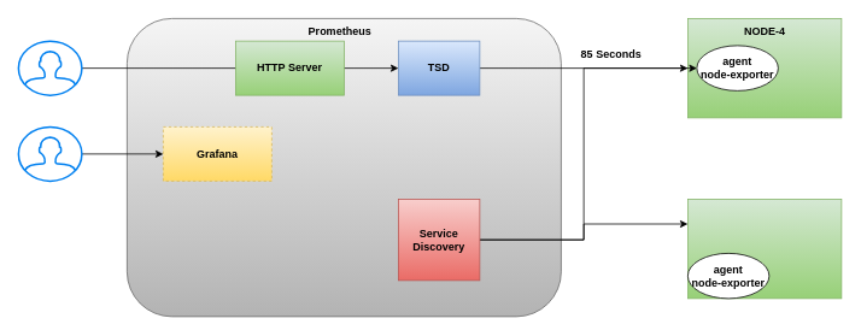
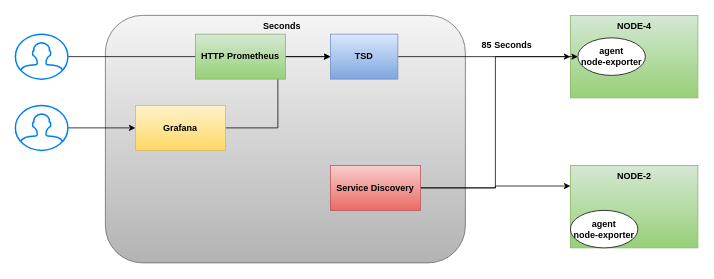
  <mxCell id="0" />
  <mxCell id="1" parent="0" />
  <mxCell id="2" value="" style="rounded=1;whiteSpace=wrap;html=1;fillColor=#f5f5f5;gradientColor=#b3b3b3;strokeColor=#666666;" parent="1" vertex="1"><mxGeometry x="140" y="20" width="480" height="330" as="geometry" /></mxCell>
  <mxCell id="3" value="" style="rounded=0;whiteSpace=wrap;html=1;fillColor=#d5e8d4;gradientColor=#97d077;strokeColor=#82b366;" parent="1" vertex="1"><mxGeometry x="760" y="20" width="170" height="110" as="geometry" /></mxCell>
  <mxCell id="4" value="&lt;b&gt;NODE-4&lt;/b&gt;" style="text;html=1;align=center;verticalAlign=middle;resizable=0;points=[];autosize=1;strokeColor=none;fillColor=none;" parent="1" vertex="1"><mxGeometry x="810" y="20" width="70" height="30" as="geometry" /></mxCell>
  <mxCell id="5" value="&lt;b&gt;agent&lt;/b&gt;&lt;div&gt;&lt;b&gt;node-exporter&lt;/b&gt;&lt;/div&gt;" style="ellipse;whiteSpace=wrap;html=1;" parent="1" vertex="1"><mxGeometry x="770" y="50" width="90" height="50" as="geometry" /></mxCell>
  <mxCell id="6" style="edgeStyle=orthogonalEdgeStyle;rounded=0;orthogonalLoop=1;jettySize=auto;html=1;entryX=0;entryY=0.5;entryDx=0;entryDy=0;" parent="1" source="7" target="5" edge="1"><mxGeometry relative="1" as="geometry" /></mxCell>
  <mxCell id="7" value="&lt;b&gt;TSD&lt;/b&gt;" style="rounded=0;whiteSpace=wrap;html=1;fillColor=#dae8fc;gradientColor=#7ea6e0;strokeColor=#6c8ebf;" parent="1" vertex="1"><mxGeometry x="440" y="45" width="90" height="60" as="geometry" /></mxCell>
  <mxCell id="8" value="&lt;b&gt;85 Seconds&lt;/b&gt;" style="text;html=1;align=center;verticalAlign=middle;resizable=0;points=[];autosize=1;strokeColor=none;fillColor=none;" parent="1" vertex="1"><mxGeometry x="630" y="45" width="90" height="30" as="geometry" /></mxCell>
- <mxCell id="9" value="&lt;b&gt;Prometheus&lt;/b&gt;" style="text;html=1;align=center;verticalAlign=middle;resizable=0;points=[];autosize=1;strokeColor=none;fillColor=none;" parent="1" vertex="1"><mxGeometry x="330" y="20" width="90" height="30" as="geometry" /></mxCell>
+ <mxCell id="9" value="&lt;b&gt;Seconds&lt;/b&gt;" style="text;html=1;align=center;verticalAlign=middle;resizable=0;points=[];autosize=1;strokeColor=none;fillColor=none;" parent="1" vertex="1"><mxGeometry x="330" y="20" width="90" height="30" as="geometry" /></mxCell>
  <mxCell id="10" style="edgeStyle=orthogonalEdgeStyle;rounded=0;orthogonalLoop=1;jettySize=auto;html=1;" parent="1" source="11" target="7" edge="1"><mxGeometry relative="1" as="geometry" /></mxCell>
  <mxCell id="11" value="" style="html=1;verticalLabelPosition=bottom;align=center;labelBackgroundColor=#ffffff;verticalAlign=top;strokeWidth=2;strokeColor=#0080F0;shadow=0;dashed=0;shape=mxgraph.ios7.icons.user;" parent="1" vertex="1"><mxGeometry x="20" y="45" width="70" height="60" as="geometry" /></mxCell>
  <mxCell id="12" style="edgeStyle=orthogonalEdgeStyle;rounded=0;orthogonalLoop=1;jettySize=auto;html=1;entryX=0;entryY=0.5;entryDx=0;entryDy=0;" parent="1" source="13" target="15" edge="1"><mxGeometry relative="1" as="geometry" /></mxCell>
  <mxCell id="13" value="" style="html=1;verticalLabelPosition=bottom;align=center;labelBackgroundColor=#ffffff;verticalAlign=top;strokeWidth=2;strokeColor=#0080F0;shadow=0;dashed=0;shape=mxgraph.ios7.icons.user;" parent="1" vertex="1"><mxGeometry x="20" y="140" width="70" height="60" as="geometry" /></mxCell>
- <mxCell id="15" value="&lt;b&gt;Grafana&lt;/b&gt;" style="rounded=0;whiteSpace=wrap;html=1;fillColor=#fff2cc;gradientColor=#ffd966;strokeColor=#d6b656;dashed=1;" parent="1" vertex="1"><mxGeometry y="140" width="120" height="60" as="geometry" x="180" /></mxCell>
+ <mxCell id="14" style="edgeStyle=orthogonalEdgeStyle;rounded=0;orthogonalLoop=1;jettySize=auto;html=1;entryX=0;entryY=0.5;entryDx=0;entryDy=0;" parent="1" source="15" target="7" edge="1"><mxGeometry relative="1" as="geometry" /></mxCell>
+ <mxCell id="15" value="&lt;b&gt;Grafana&lt;/b&gt;" style="rounded=0;whiteSpace=wrap;html=1;fillColor=#fff2cc;gradientColor=#ffd966;strokeColor=#d6b656;" parent="1" vertex="1"><mxGeometry y="140" width="120" height="60" as="geometry" x="180" /></mxCell>
  <mxCell id="16" style="edgeStyle=orthogonalEdgeStyle;rounded=0;orthogonalLoop=1;jettySize=auto;html=1;entryX=0;entryY=0.5;entryDx=0;entryDy=0;" parent="1" source="18" target="3" edge="1"><mxGeometry relative="1" as="geometry" /></mxCell>
  <mxCell id="17" style="edgeStyle=orthogonalEdgeStyle;rounded=0;orthogonalLoop=1;jettySize=auto;html=1;entryX=0;entryY=0.25;entryDx=0;entryDy=0;" parent="1" source="18" target="19" edge="1"><mxGeometry relative="1" as="geometry" /></mxCell>
- <mxCell id="18" value="&lt;b&gt;Service Discovery&lt;/b&gt;" style="rounded=0;whiteSpace=wrap;html=1;fillColor=#f8cecc;strokeColor=#b85450;gradientColor=#ea6b66;" parent="1" vertex="1"><mxGeometry x="440" y="220" width="90" height="90" as="geometry" /></mxCell>
+ <mxCell id="18" value="&lt;b&gt;Service Discovery&lt;/b&gt;" style="rounded=0;whiteSpace=wrap;html=1;fillColor=#f8cecc;strokeColor=#b85450;gradientColor=#ea6b66;" parent="1" vertex="1"><mxGeometry x="440" y="220" width="120" height="60" as="geometry" /></mxCell>
  <mxCell id="19" value="" style="rounded=0;whiteSpace=wrap;html=1;fillColor=#d5e8d4;gradientColor=#97d077;strokeColor=#82b366;" parent="1" vertex="1"><mxGeometry x="760" y="220" width="170" height="110" as="geometry" /></mxCell>
  <mxCell id="20" value="&lt;b&gt;agent&lt;/b&gt;&lt;div&gt;&lt;b&gt;node-exporter&lt;/b&gt;&lt;/div&gt;" style="ellipse;whiteSpace=wrap;html=1;" parent="1" vertex="1"><mxGeometry x="760" y="280" width="90" height="50" as="geometry" /></mxCell>
- <mxCell id="22" value="&lt;b&gt;HTTP Server&lt;/b&gt;" style="rounded=0;whiteSpace=wrap;html=1;fillColor=#d5e8d4;strokeColor=#82b366;gradientColor=#97d077;" vertex="1" parent="1"><mxGeometry x="260" y="45" width="120" height="60" as="geometry" /></mxCell>
+ <mxCell id="21" value="&lt;b&gt;NODE-2&lt;/b&gt;" style="text;html=1;align=center;verticalAlign=middle;resizable=0;points=[];autosize=1;strokeColor=none;fillColor=none;" parent="1" vertex="1"><mxGeometry x="810" y="220" width="70" height="30" as="geometry" /></mxCell>
+ <mxCell id="22" value="&lt;b&gt;HTTP Prometheus&lt;/b&gt;" style="rounded=0;whiteSpace=wrap;html=1;fillColor=#d5e8d4;strokeColor=#82b366;gradientColor=#97d077;" vertex="1" parent="1"><mxGeometry x="260" y="45" width="120" height="60" as="geometry" /></mxCell>
